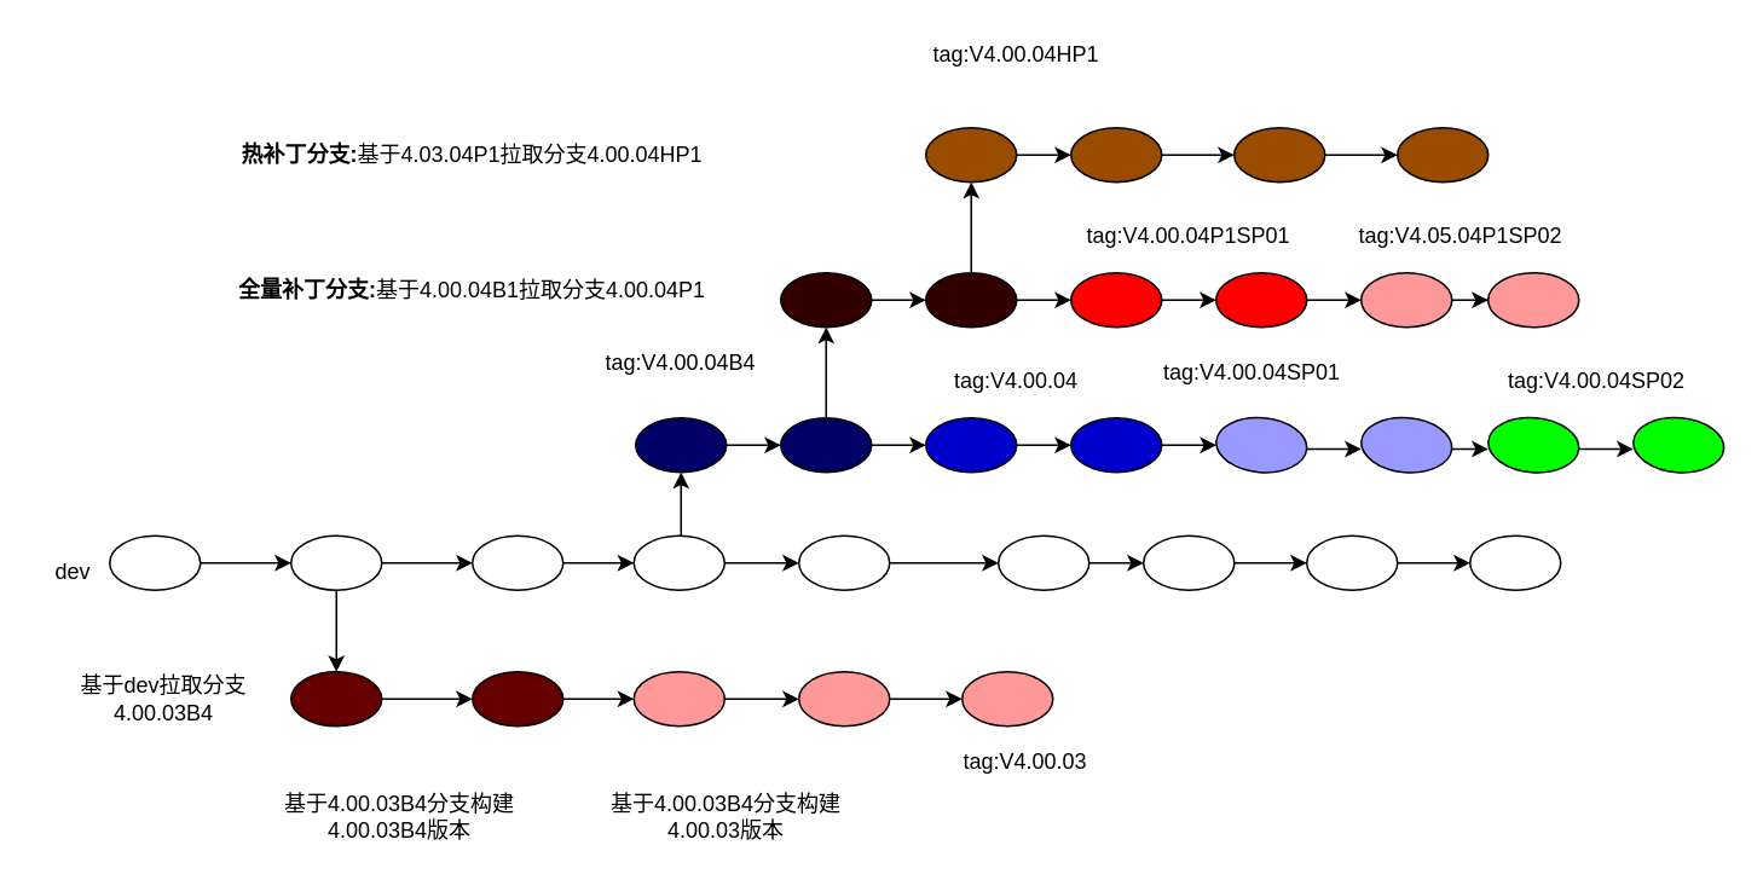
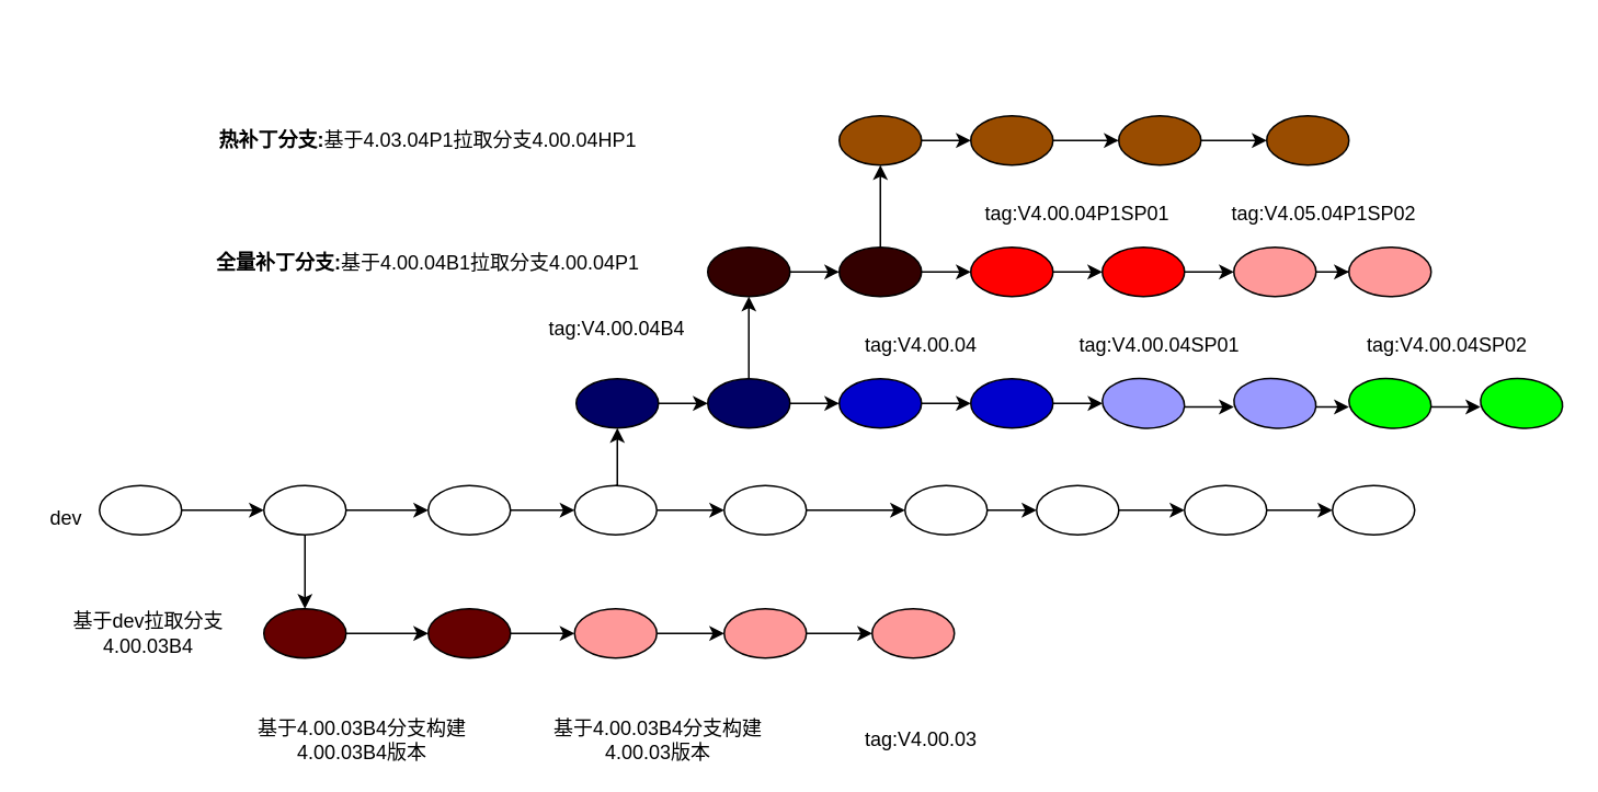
  <mxCell id="0" />
  <mxCell id="1" parent="0" />
  <mxCell id="2" style="edgeStyle=orthogonalEdgeStyle;rounded=0;orthogonalLoop=1;jettySize=auto;html=1;exitX=1;exitY=0.5;exitDx=0;exitDy=0;entryX=0;entryY=0.5;entryDx=0;entryDy=0;" parent="1" source="3" target="6" edge="1"><mxGeometry relative="1" as="geometry" /></mxCell>
  <mxCell id="3" value="" style="ellipse;whiteSpace=wrap;html=1;" parent="1" vertex="1"><mxGeometry x="60" y="295" width="50" height="30" as="geometry" /></mxCell>
  <mxCell id="4" style="edgeStyle=orthogonalEdgeStyle;rounded=0;orthogonalLoop=1;jettySize=auto;html=1;exitX=1;exitY=0.5;exitDx=0;exitDy=0;entryX=0;entryY=0.5;entryDx=0;entryDy=0;" parent="1" source="6" target="8" edge="1"><mxGeometry relative="1" as="geometry" /></mxCell>
  <mxCell id="5" style="edgeStyle=orthogonalEdgeStyle;rounded=0;orthogonalLoop=1;jettySize=auto;html=1;exitX=0.5;exitY=1;exitDx=0;exitDy=0;entryX=0.5;entryY=0;entryDx=0;entryDy=0;" parent="1" source="6" target="30" edge="1"><mxGeometry relative="1" as="geometry" /></mxCell>
  <mxCell id="6" value="" style="ellipse;whiteSpace=wrap;html=1;" parent="1" vertex="1"><mxGeometry x="160" y="295" width="50" height="30" as="geometry" /></mxCell>
  <mxCell id="7" style="edgeStyle=orthogonalEdgeStyle;rounded=0;orthogonalLoop=1;jettySize=auto;html=1;exitX=1;exitY=0.5;exitDx=0;exitDy=0;" edge="1" parent="1" source="8" target="11"><mxGeometry relative="1" as="geometry" /></mxCell>
  <mxCell id="8" value="" style="ellipse;whiteSpace=wrap;html=1;" parent="1" vertex="1"><mxGeometry x="260" y="295" width="50" height="30" as="geometry" /></mxCell>
  <mxCell id="9" style="edgeStyle=orthogonalEdgeStyle;rounded=0;orthogonalLoop=1;jettySize=auto;html=1;exitX=0.5;exitY=0;exitDx=0;exitDy=0;entryX=0.5;entryY=1;entryDx=0;entryDy=0;" parent="1" source="11" target="23" edge="1"><mxGeometry relative="1" as="geometry" /></mxCell>
  <mxCell id="10" style="edgeStyle=orthogonalEdgeStyle;rounded=0;orthogonalLoop=1;jettySize=auto;html=1;exitX=1;exitY=0.5;exitDx=0;exitDy=0;entryX=0;entryY=0.5;entryDx=0;entryDy=0;" parent="1" source="11" target="13" edge="1"><mxGeometry relative="1" as="geometry" /></mxCell>
  <mxCell id="11" value="" style="ellipse;whiteSpace=wrap;html=1;" parent="1" vertex="1"><mxGeometry x="349" y="295" width="50" height="30" as="geometry" /></mxCell>
  <mxCell id="12" style="edgeStyle=orthogonalEdgeStyle;rounded=0;orthogonalLoop=1;jettySize=auto;html=1;exitX=1;exitY=0.5;exitDx=0;exitDy=0;entryX=0;entryY=0.5;entryDx=0;entryDy=0;" parent="1" source="13" target="15" edge="1"><mxGeometry relative="1" as="geometry" /></mxCell>
  <mxCell id="13" value="" style="ellipse;whiteSpace=wrap;html=1;" parent="1" vertex="1"><mxGeometry x="440" y="295" width="50" height="30" as="geometry" /></mxCell>
  <mxCell id="14" style="edgeStyle=orthogonalEdgeStyle;rounded=0;orthogonalLoop=1;jettySize=auto;html=1;exitX=1;exitY=0.5;exitDx=0;exitDy=0;" parent="1" source="15" target="17" edge="1"><mxGeometry relative="1" as="geometry" /></mxCell>
  <mxCell id="15" value="" style="ellipse;whiteSpace=wrap;html=1;" parent="1" vertex="1"><mxGeometry x="550" y="295" width="50" height="30" as="geometry" /></mxCell>
  <mxCell id="16" style="edgeStyle=orthogonalEdgeStyle;rounded=0;orthogonalLoop=1;jettySize=auto;html=1;exitX=1;exitY=0.5;exitDx=0;exitDy=0;entryX=0;entryY=0.5;entryDx=0;entryDy=0;" parent="1" source="17" target="19" edge="1"><mxGeometry relative="1" as="geometry" /></mxCell>
  <mxCell id="17" value="" style="ellipse;whiteSpace=wrap;html=1;" parent="1" vertex="1"><mxGeometry x="630" y="295" width="50" height="30" as="geometry" /></mxCell>
  <mxCell id="18" style="edgeStyle=orthogonalEdgeStyle;rounded=0;orthogonalLoop=1;jettySize=auto;html=1;exitX=1;exitY=0.5;exitDx=0;exitDy=0;entryX=0;entryY=0.5;entryDx=0;entryDy=0;" parent="1" source="19" target="20" edge="1"><mxGeometry relative="1" as="geometry" /></mxCell>
  <mxCell id="19" value="" style="ellipse;whiteSpace=wrap;html=1;" parent="1" vertex="1"><mxGeometry x="720" y="295" width="50" height="30" as="geometry" /></mxCell>
  <mxCell id="20" value="" style="ellipse;whiteSpace=wrap;html=1;" parent="1" vertex="1"><mxGeometry x="810" y="295" width="50" height="30" as="geometry" /></mxCell>
  <mxCell id="21" value="dev" style="text;html=1;strokeColor=none;fillColor=none;align=center;verticalAlign=middle;whiteSpace=wrap;rounded=0;" parent="1" vertex="1"><mxGeometry x="20" y="305" width="40" height="20" as="geometry" /></mxCell>
  <mxCell id="22" style="edgeStyle=orthogonalEdgeStyle;rounded=0;orthogonalLoop=1;jettySize=auto;html=1;exitX=1;exitY=0.5;exitDx=0;exitDy=0;" parent="1" source="23" target="26" edge="1"><mxGeometry relative="1" as="geometry" /></mxCell>
  <mxCell id="23" value="" style="ellipse;whiteSpace=wrap;html=1;fillColor=#000066;" parent="1" vertex="1"><mxGeometry x="350" y="230" width="50" height="30" as="geometry" /></mxCell>
  <mxCell id="24" style="edgeStyle=orthogonalEdgeStyle;rounded=0;orthogonalLoop=1;jettySize=auto;html=1;exitX=1;exitY=0.5;exitDx=0;exitDy=0;" parent="1" source="26" target="28" edge="1"><mxGeometry relative="1" as="geometry" /></mxCell>
  <mxCell id="25" style="edgeStyle=orthogonalEdgeStyle;rounded=0;orthogonalLoop=1;jettySize=auto;html=1;exitX=0.5;exitY=0;exitDx=0;exitDy=0;entryX=0.5;entryY=1;entryDx=0;entryDy=0;" parent="1" source="26" target="46" edge="1"><mxGeometry relative="1" as="geometry" /></mxCell>
  <mxCell id="26" value="" style="ellipse;whiteSpace=wrap;html=1;fillColor=#000066;" parent="1" vertex="1"><mxGeometry x="430" y="230" width="50" height="30" as="geometry" /></mxCell>
  <mxCell id="27" style="edgeStyle=orthogonalEdgeStyle;rounded=0;orthogonalLoop=1;jettySize=auto;html=1;exitX=1;exitY=0.5;exitDx=0;exitDy=0;entryX=0;entryY=0.5;entryDx=0;entryDy=0;" parent="1" source="28" target="42" edge="1"><mxGeometry relative="1" as="geometry" /></mxCell>
  <mxCell id="28" value="" style="ellipse;whiteSpace=wrap;html=1;fillColor=#0000CC;" parent="1" vertex="1"><mxGeometry x="510" y="230" width="50" height="30" as="geometry" /></mxCell>
  <mxCell id="29" style="edgeStyle=orthogonalEdgeStyle;rounded=0;orthogonalLoop=1;jettySize=auto;html=1;exitX=1;exitY=0.5;exitDx=0;exitDy=0;" parent="1" source="30" target="32" edge="1"><mxGeometry relative="1" as="geometry" /></mxCell>
  <mxCell id="30" value="" style="ellipse;whiteSpace=wrap;html=1;fillColor=#660000;" parent="1" vertex="1"><mxGeometry x="160" y="370" width="50" height="30" as="geometry" /></mxCell>
  <mxCell id="31" style="edgeStyle=orthogonalEdgeStyle;rounded=0;orthogonalLoop=1;jettySize=auto;html=1;exitX=1;exitY=0.5;exitDx=0;exitDy=0;entryX=0;entryY=0.5;entryDx=0;entryDy=0;" parent="1" source="32" target="34" edge="1"><mxGeometry relative="1" as="geometry" /></mxCell>
  <mxCell id="32" value="" style="ellipse;whiteSpace=wrap;html=1;fillColor=#660000;" parent="1" vertex="1"><mxGeometry x="260" y="370" width="50" height="30" as="geometry" /></mxCell>
  <mxCell id="33" style="edgeStyle=orthogonalEdgeStyle;rounded=0;orthogonalLoop=1;jettySize=auto;html=1;exitX=1;exitY=0.5;exitDx=0;exitDy=0;entryX=0;entryY=0.5;entryDx=0;entryDy=0;" parent="1" source="34" target="36" edge="1"><mxGeometry relative="1" as="geometry" /></mxCell>
  <mxCell id="34" value="" style="ellipse;whiteSpace=wrap;html=1;fillColor=#FF9999;" parent="1" vertex="1"><mxGeometry x="349" y="370" width="50" height="30" as="geometry" /></mxCell>
  <mxCell id="35" style="edgeStyle=orthogonalEdgeStyle;rounded=0;orthogonalLoop=1;jettySize=auto;html=1;exitX=1;exitY=0.5;exitDx=0;exitDy=0;entryX=0;entryY=0.5;entryDx=0;entryDy=0;" parent="1" source="36" target="37" edge="1"><mxGeometry relative="1" as="geometry" /></mxCell>
  <mxCell id="36" value="" style="ellipse;whiteSpace=wrap;html=1;fillColor=#FF9999;" parent="1" vertex="1"><mxGeometry x="440" y="370" width="50" height="30" as="geometry" /></mxCell>
  <mxCell id="37" value="" style="ellipse;whiteSpace=wrap;html=1;fillColor=#FF9999;" parent="1" vertex="1"><mxGeometry x="530" y="370" width="50" height="30" as="geometry" /></mxCell>
  <mxCell id="38" value="基于dev拉取分支4.00.03B4" style="text;html=1;strokeColor=none;fillColor=none;align=center;verticalAlign=middle;whiteSpace=wrap;rounded=0;" parent="1" vertex="1"><mxGeometry x="30" y="375" width="120" height="20" as="geometry" /></mxCell>
  <mxCell id="39" value="基于4.00.03B4分支构建4.00.03版本" style="text;html=1;strokeColor=none;fillColor=none;align=center;verticalAlign=middle;whiteSpace=wrap;rounded=0;" parent="1" vertex="1"><mxGeometry x="330" y="440" width="140" height="20" as="geometry" /></mxCell>
  <mxCell id="40" value="基于4.00.03B4分支构建4.00.03B4版本" style="text;html=1;strokeColor=none;fillColor=none;align=center;verticalAlign=middle;whiteSpace=wrap;rounded=0;" parent="1" vertex="1"><mxGeometry x="150" y="440" width="140" height="20" as="geometry" /></mxCell>
  <mxCell id="41" style="edgeStyle=orthogonalEdgeStyle;rounded=0;orthogonalLoop=1;jettySize=auto;html=1;exitX=1;exitY=0.5;exitDx=0;exitDy=0;" parent="1" source="42" target="44" edge="1"><mxGeometry relative="1" as="geometry" /></mxCell>
  <mxCell id="42" value="" style="ellipse;whiteSpace=wrap;html=1;fillColor=#0000CC;" parent="1" vertex="1"><mxGeometry x="590" y="230" width="50" height="30" as="geometry" /></mxCell>
  <mxCell id="43" style="edgeStyle=orthogonalEdgeStyle;rounded=0;orthogonalLoop=1;jettySize=auto;html=1;exitX=1;exitY=0.5;exitDx=0;exitDy=0;" edge="1" parent="1" source="44"><mxGeometry relative="1" as="geometry"><mxPoint x="750" y="247" as="targetPoint" /></mxGeometry></mxCell>
  <mxCell id="44" value="" style="ellipse;whiteSpace=wrap;html=1;rotation=5;fillColor=#9999FF;" parent="1" vertex="1"><mxGeometry x="670" y="230" width="50" height="30" as="geometry" /></mxCell>
  <mxCell id="45" style="edgeStyle=orthogonalEdgeStyle;rounded=0;orthogonalLoop=1;jettySize=auto;html=1;exitX=1;exitY=0.5;exitDx=0;exitDy=0;entryX=0;entryY=0.5;entryDx=0;entryDy=0;" parent="1" source="46" target="49" edge="1"><mxGeometry relative="1" as="geometry" /></mxCell>
  <mxCell id="46" value="" style="ellipse;whiteSpace=wrap;html=1;fillColor=#330000;" parent="1" vertex="1"><mxGeometry x="430" y="150" width="50" height="30" as="geometry" /></mxCell>
  <mxCell id="47" style="edgeStyle=orthogonalEdgeStyle;rounded=0;orthogonalLoop=1;jettySize=auto;html=1;exitX=1;exitY=0.5;exitDx=0;exitDy=0;" parent="1" source="49" target="51" edge="1"><mxGeometry relative="1" as="geometry" /></mxCell>
  <mxCell id="48" style="edgeStyle=orthogonalEdgeStyle;rounded=0;orthogonalLoop=1;jettySize=auto;html=1;exitX=0.5;exitY=0;exitDx=0;exitDy=0;" parent="1" source="49" target="57" edge="1"><mxGeometry relative="1" as="geometry" /></mxCell>
  <mxCell id="49" value="" style="ellipse;whiteSpace=wrap;html=1;fillColor=#330000;" parent="1" vertex="1"><mxGeometry x="510" y="150" width="50" height="30" as="geometry" /></mxCell>
  <mxCell id="50" style="edgeStyle=orthogonalEdgeStyle;rounded=0;orthogonalLoop=1;jettySize=auto;html=1;exitX=1;exitY=0.5;exitDx=0;exitDy=0;entryX=0;entryY=0.5;entryDx=0;entryDy=0;" parent="1" source="51" target="53" edge="1"><mxGeometry relative="1" as="geometry" /></mxCell>
  <mxCell id="51" value="" style="ellipse;whiteSpace=wrap;html=1;fillColor=#FF0000;" parent="1" vertex="1"><mxGeometry x="590" y="150" width="50" height="30" as="geometry" /></mxCell>
  <mxCell id="52" style="edgeStyle=orthogonalEdgeStyle;rounded=0;orthogonalLoop=1;jettySize=auto;html=1;exitX=1;exitY=0.5;exitDx=0;exitDy=0;entryX=0;entryY=0.5;entryDx=0;entryDy=0;" parent="1" source="53" target="55" edge="1"><mxGeometry relative="1" as="geometry" /></mxCell>
  <mxCell id="53" value="" style="ellipse;whiteSpace=wrap;html=1;fillColor=#FF0000;" parent="1" vertex="1"><mxGeometry x="670" y="150" width="50" height="30" as="geometry" /></mxCell>
  <mxCell id="54" style="edgeStyle=orthogonalEdgeStyle;rounded=0;orthogonalLoop=1;jettySize=auto;html=1;exitX=1;exitY=0.5;exitDx=0;exitDy=0;" edge="1" parent="1" source="55" target="70"><mxGeometry relative="1" as="geometry" /></mxCell>
  <mxCell id="55" value="" style="ellipse;whiteSpace=wrap;html=1;fillColor=#FF9999;" parent="1" vertex="1"><mxGeometry x="750" y="150" width="50" height="30" as="geometry" /></mxCell>
  <mxCell id="56" style="edgeStyle=orthogonalEdgeStyle;rounded=0;orthogonalLoop=1;jettySize=auto;html=1;exitX=1;exitY=0.5;exitDx=0;exitDy=0;entryX=0;entryY=0.5;entryDx=0;entryDy=0;" parent="1" source="57" target="59" edge="1"><mxGeometry relative="1" as="geometry" /></mxCell>
  <mxCell id="57" value="" style="ellipse;whiteSpace=wrap;html=1;fillColor=#994C00;" parent="1" vertex="1"><mxGeometry x="510" y="70" width="50" height="30" as="geometry" /></mxCell>
  <mxCell id="58" style="edgeStyle=orthogonalEdgeStyle;rounded=0;orthogonalLoop=1;jettySize=auto;html=1;exitX=1;exitY=0.5;exitDx=0;exitDy=0;entryX=0;entryY=0.5;entryDx=0;entryDy=0;" parent="1" source="59" target="61" edge="1"><mxGeometry relative="1" as="geometry" /></mxCell>
  <mxCell id="59" value="" style="ellipse;whiteSpace=wrap;html=1;fillColor=#994C00;" parent="1" vertex="1"><mxGeometry x="590" y="70" width="50" height="30" as="geometry" /></mxCell>
  <mxCell id="60" style="edgeStyle=orthogonalEdgeStyle;rounded=0;orthogonalLoop=1;jettySize=auto;html=1;exitX=1;exitY=0.5;exitDx=0;exitDy=0;entryX=0;entryY=0.5;entryDx=0;entryDy=0;" parent="1" source="61" target="62" edge="1"><mxGeometry relative="1" as="geometry" /></mxCell>
  <mxCell id="61" value="" style="ellipse;whiteSpace=wrap;html=1;fillColor=#994C00;" parent="1" vertex="1"><mxGeometry x="680" y="70" width="50" height="30" as="geometry" /></mxCell>
  <mxCell id="62" value="" style="ellipse;whiteSpace=wrap;html=1;fillColor=#994C00;" parent="1" vertex="1"><mxGeometry x="770" y="70" width="50" height="30" as="geometry" /></mxCell>
  <mxCell id="63" value="&lt;b&gt;全量补丁分支:&lt;/b&gt;基于4.00.04B1拉取分支4.00.04P1" style="text;html=1;strokeColor=none;fillColor=none;align=center;verticalAlign=middle;whiteSpace=wrap;rounded=0;" parent="1" vertex="1"><mxGeometry x="120" y="150" width="280" height="20" as="geometry" /></mxCell>
  <mxCell id="64" value="&lt;b&gt;热补丁分支:&lt;/b&gt;基于4.03.04P1拉取分支4.00.04HP1" style="text;html=1;strokeColor=none;fillColor=none;align=center;verticalAlign=middle;whiteSpace=wrap;rounded=0;" parent="1" vertex="1"><mxGeometry x="115" y="75" width="290" height="20" as="geometry" /></mxCell>
  <mxCell id="65" value="tag:V4.00.04" style="text;html=1;strokeColor=none;fillColor=none;align=center;verticalAlign=middle;whiteSpace=wrap;rounded=0;" parent="1" vertex="1"><mxGeometry x="500" y="200" width="120" height="20" as="geometry" /></mxCell>
- <mxCell id="66" value="tag:V4.00.04SP01" style="text;html=1;strokeColor=none;fillColor=none;align=center;verticalAlign=middle;whiteSpace=wrap;rounded=0;" parent="1" vertex="1"><mxGeometry x="635" y="195" width="110" height="20" as="geometry" /></mxCell>
+ <mxCell id="66" value="tag:V4.00.04SP01" style="text;html=1;strokeColor=none;fillColor=none;align=center;verticalAlign=middle;whiteSpace=wrap;rounded=0;" parent="1" vertex="1"><mxGeometry x="650" y="200" width="110" height="20" as="geometry" /></mxCell>
  <mxCell id="67" value="tag:V4.00.04P1SP01" style="text;html=1;strokeColor=none;fillColor=none;align=center;verticalAlign=middle;whiteSpace=wrap;rounded=0;" parent="1" vertex="1"><mxGeometry x="600" y="120" width="110" height="20" as="geometry" /></mxCell>
  <mxCell id="68" value="tag:V4.05.04P1SP02" style="text;html=1;strokeColor=none;fillColor=none;align=center;verticalAlign=middle;whiteSpace=wrap;rounded=0;" parent="1" vertex="1"><mxGeometry x="740" y="120" width="130" height="20" as="geometry" /></mxCell>
- <mxCell id="69" value="tag:V4.00.03" style="text;html=1;strokeColor=none;fillColor=none;align=center;verticalAlign=middle;whiteSpace=wrap;rounded=0;" parent="1" vertex="1"><mxGeometry x="495" y="410" width="140" height="20" as="geometry" /></mxCell>
+ <mxCell id="69" value="tag:V4.00.03" style="text;html=1;strokeColor=none;fillColor=none;align=center;verticalAlign=middle;whiteSpace=wrap;rounded=0;" parent="1" vertex="1"><mxGeometry x="490" y="440" width="140" height="20" as="geometry" /></mxCell>
  <mxCell id="70" value="" style="ellipse;whiteSpace=wrap;html=1;fillColor=#FF9999;" vertex="1" parent="1"><mxGeometry x="820" y="150" width="50" height="30" as="geometry" /></mxCell>
- <mxCell id="71" value="tag:V4.00.04HP1" style="text;html=1;strokeColor=none;fillColor=none;align=center;verticalAlign=middle;whiteSpace=wrap;rounded=0;" vertex="1" parent="1"><mxGeometry x="505" y="20" width="110" height="20" as="geometry" /></mxCell>
  <mxCell id="72" value="tag:V4.00.04B4" style="text;html=1;strokeColor=none;fillColor=none;align=center;verticalAlign=middle;whiteSpace=wrap;rounded=0;" vertex="1" parent="1"><mxGeometry x="305" y="190" width="140" height="20" as="geometry" /></mxCell>
  <mxCell id="73" style="edgeStyle=orthogonalEdgeStyle;rounded=0;orthogonalLoop=1;jettySize=auto;html=1;exitX=1;exitY=0.5;exitDx=0;exitDy=0;" edge="1" parent="1" source="74"><mxGeometry relative="1" as="geometry"><mxPoint x="820" y="247" as="targetPoint" /></mxGeometry></mxCell>
  <mxCell id="74" value="" style="ellipse;whiteSpace=wrap;html=1;rotation=5;fillColor=#9999FF;" vertex="1" parent="1"><mxGeometry x="750" y="230" width="50" height="30" as="geometry" /></mxCell>
  <mxCell id="75" style="edgeStyle=orthogonalEdgeStyle;rounded=0;orthogonalLoop=1;jettySize=auto;html=1;exitX=1;exitY=0.5;exitDx=0;exitDy=0;" edge="1" parent="1" source="76"><mxGeometry relative="1" as="geometry"><mxPoint x="900" y="247" as="targetPoint" /></mxGeometry></mxCell>
  <mxCell id="76" value="" style="ellipse;whiteSpace=wrap;html=1;rotation=5;fillColor=#00FF00;" vertex="1" parent="1"><mxGeometry x="820" y="230" width="50" height="30" as="geometry" /></mxCell>
  <mxCell id="77" value="" style="ellipse;whiteSpace=wrap;html=1;rotation=5;fillColor=#00FF00;" vertex="1" parent="1"><mxGeometry x="900" y="230" width="50" height="30" as="geometry" /></mxCell>
  <mxCell id="78" value="tag:V4.00.04SP02" style="text;html=1;strokeColor=none;fillColor=none;align=center;verticalAlign=middle;whiteSpace=wrap;rounded=0;" vertex="1" parent="1"><mxGeometry x="825" y="200" width="110" height="20" as="geometry" /></mxCell>
